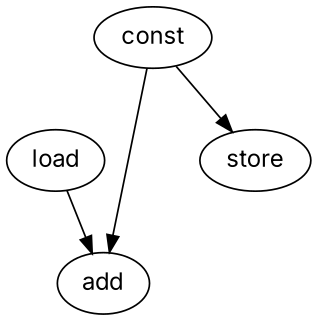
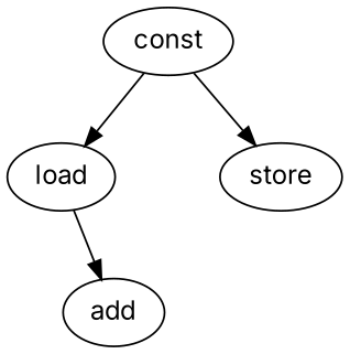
  digraph {
    fontname=Inter
    node [fontname=Inter]
    edge [fontname=Inter operand=0]
    load [opcode=load]
    add [opcode=add]
    const [opcode=const]
    store [opcode=store]
    load -> add
-   const -> add [operand=1]
+   const -> load [operand=1]
    const -> store
  }
